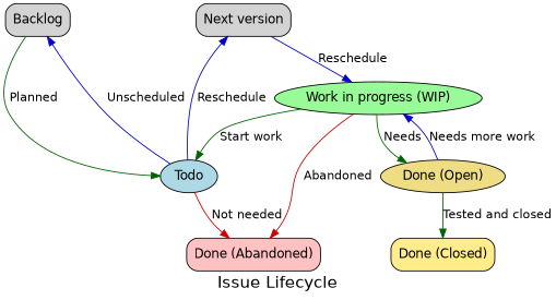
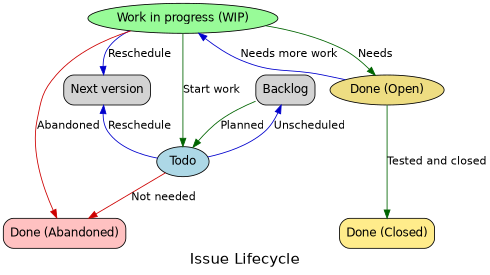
  digraph {
    fontname=helvetica
    fontsize=18
    label="Issue Lifecycle"
    rankdir=TB
    node [fillcolor=lightgrey fontname=helvetica shape=rect style="filled,rounded"]
    edge [color=darkgreen fontname=helvetica fontsize=13]
    n1 [label=Backlog]
    n2 [label="Next version"]
    n3 [fillcolor=rosybrown1 label="Done (Abandoned)"]
    n4 [fillcolor=lightgoldenrod1 label="Done (Closed)"]
    n5 [fillcolor=lightblue label=Todo style=filled shape=""]
    n6 [fillcolor=palegreen label="Work in progress (WIP)" style=filled shape=""]
    n7 [fillcolor=lightgoldenrod label="Done (Open)" style=filled shape=""]
    subgraph sub_1 {
      rank=same
      n1
      n2
    }
    subgraph sub_2 {
      rank=same
      n3
      n4
    }
    n1 -> n5 [label=Planned]
    n5 -> n1 [color=blue3 label=Unscheduled]
    n5 -> n2 [color=blue3 label=Reschedule]
    n5 -> n3 [color=red3 label="Not needed"]
-   n2 -> n6 [color=blue3 label=Reschedule]
+   n6 -> n2 [color=blue3 label=Reschedule]
    n6 -> n3 [color=red3 label=Abandoned]
    n6 -> n5 [label="Start work"]
    n6 -> n7 [label=Needs]
    n7 -> n4 [label="Tested and closed"]
    n7 -> n6 [color=blue3 label="Needs more work"]
  }
